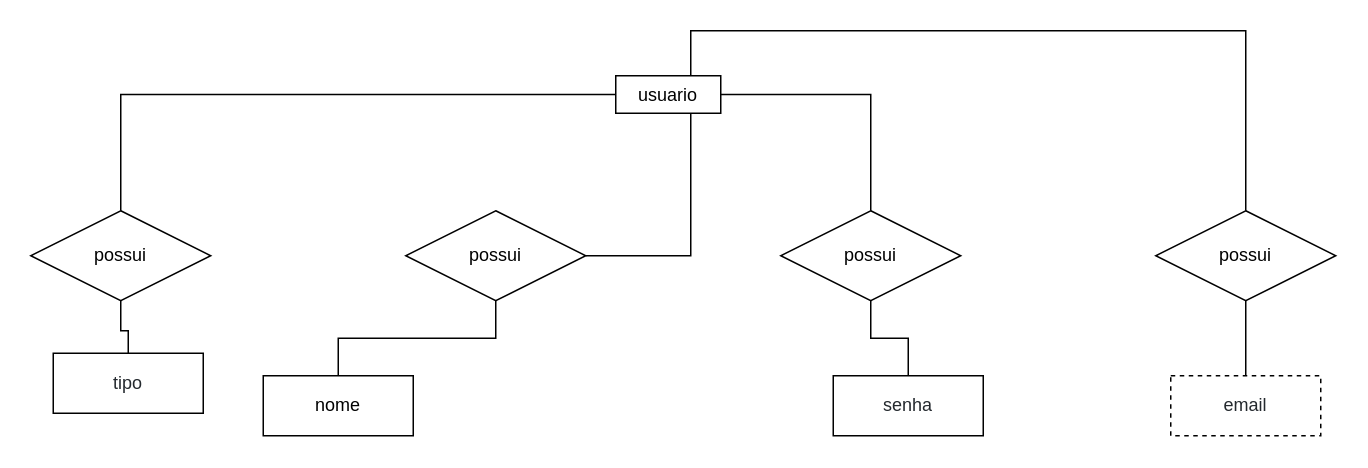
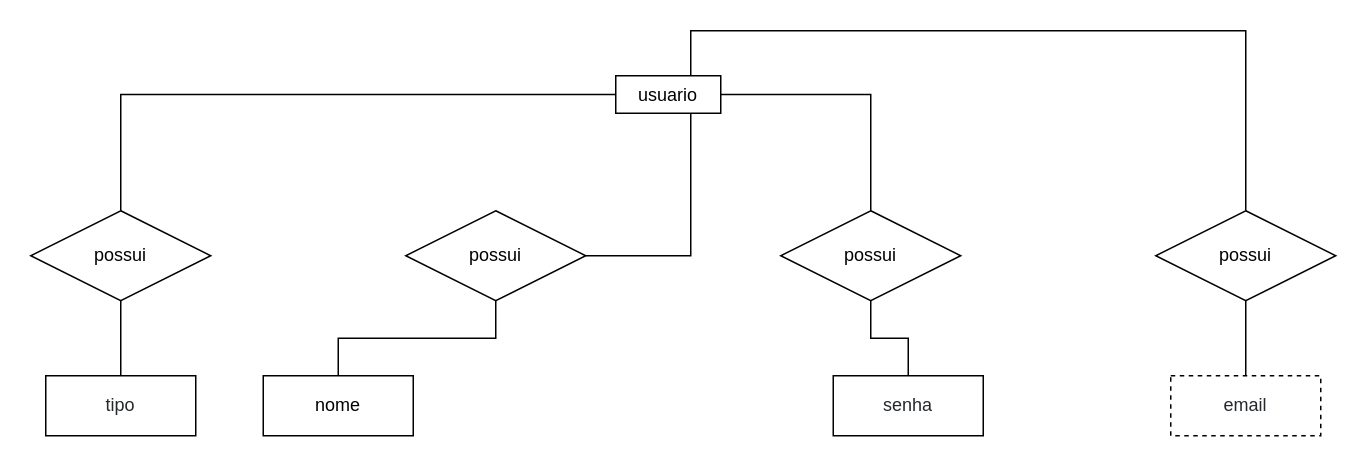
  <mxCell id="0" />
  <mxCell id="1" parent="0" />
  <mxCell id="2" style="edgeStyle=orthogonalEdgeStyle;rounded=0;orthogonalLoop=1;jettySize=auto;html=1;endArrow=none;endFill=0;" edge="1" parent="1" source="6" target="8"><mxGeometry relative="1" as="geometry" /></mxCell>
  <mxCell id="3" style="edgeStyle=orthogonalEdgeStyle;rounded=0;orthogonalLoop=1;jettySize=auto;html=1;endArrow=none;endFill=0;" edge="1" parent="1" source="6" target="16"><mxGeometry relative="1" as="geometry"><mxPoint x="460" y="180" as="targetPoint" /><Array as="points"><mxPoint x="460" y="170" /></Array></mxGeometry></mxCell>
  <mxCell id="4" style="edgeStyle=orthogonalEdgeStyle;rounded=0;orthogonalLoop=1;jettySize=auto;html=1;endArrow=none;endFill=0;" edge="1" parent="1" source="6" target="18"><mxGeometry relative="1" as="geometry" /></mxCell>
  <mxCell id="5" style="edgeStyle=orthogonalEdgeStyle;rounded=0;orthogonalLoop=1;jettySize=auto;html=1;endArrow=none;endFill=0;" edge="1" parent="1" source="6" target="13"><mxGeometry relative="1" as="geometry"><Array as="points"><mxPoint x="460" y="20" /><mxPoint x="830" y="20" /></Array></mxGeometry></mxCell>
  <mxCell id="6" value="usuario" style="whiteSpace=wrap;html=1;align=center;" parent="1" vertex="1"><mxGeometry x="410" y="50" width="70" height="25" as="geometry" /></mxCell>
  <mxCell id="7" style="edgeStyle=orthogonalEdgeStyle;rounded=0;orthogonalLoop=1;jettySize=auto;html=1;endArrow=none;endFill=0;" edge="1" parent="1" source="8" target="10"><mxGeometry relative="1" as="geometry" /></mxCell>
  <mxCell id="8" value="possui" style="shape=rhombus;perimeter=rhombusPerimeter;whiteSpace=wrap;html=1;align=center;" parent="1" vertex="1"><mxGeometry x="20" y="140" width="120" height="60" as="geometry" /></mxCell>
  <mxCell id="9" value="&lt;span style=&quot;color: rgb(36 , 41 , 46) ; font-family: , , &amp;#34;sf mono&amp;#34; , &amp;#34;menlo&amp;#34; , &amp;#34;consolas&amp;#34; , &amp;#34;liberation mono&amp;#34; , monospace ; background-color: rgb(255 , 255 , 255)&quot;&gt; email&lt;/span&gt;" style="whiteSpace=wrap;html=1;align=center;dashed=1;" parent="1" vertex="1"><mxGeometry x="780" y="250" width="100" height="40" as="geometry" /></mxCell>
- <mxCell id="10" value="&lt;span style=&quot;color: rgb(36 , 41 , 46) ; font-family: , , &amp;#34;sf mono&amp;#34; , &amp;#34;menlo&amp;#34; , &amp;#34;consolas&amp;#34; , &amp;#34;liberation mono&amp;#34; , monospace ; background-color: rgb(255 , 255 , 255)&quot;&gt;tipo&lt;/span&gt;" style="whiteSpace=wrap;html=1;align=center;" parent="1" vertex="1"><mxGeometry x="35" y="235" width="100" height="40" as="geometry" /></mxCell>
+ <mxCell id="10" value="&lt;span style=&quot;color: rgb(36 , 41 , 46) ; font-family: , , &amp;#34;sf mono&amp;#34; , &amp;#34;menlo&amp;#34; , &amp;#34;consolas&amp;#34; , &amp;#34;liberation mono&amp;#34; , monospace ; background-color: rgb(255 , 255 , 255)&quot;&gt;tipo&lt;/span&gt;" style="whiteSpace=wrap;html=1;align=center;" parent="1" vertex="1"><mxGeometry x="30" y="250" width="100" height="40" as="geometry" /></mxCell>
  <mxCell id="11" value="&lt;span style=&quot;color: rgb(36 , 41 , 46) ; font-family: , , &amp;#34;sf mono&amp;#34; , &amp;#34;menlo&amp;#34; , &amp;#34;consolas&amp;#34; , &amp;#34;liberation mono&amp;#34; , monospace ; background-color: rgb(255 , 255 , 255)&quot;&gt;senha&lt;/span&gt;" style="whiteSpace=wrap;html=1;align=center;" parent="1" vertex="1"><mxGeometry x="555" y="250" width="100" height="40" as="geometry" /></mxCell>
  <mxCell id="12" style="edgeStyle=orthogonalEdgeStyle;rounded=0;orthogonalLoop=1;jettySize=auto;html=1;endArrow=none;endFill=0;" edge="1" parent="1" source="13" target="9"><mxGeometry relative="1" as="geometry" /></mxCell>
  <mxCell id="13" value="possui" style="shape=rhombus;perimeter=rhombusPerimeter;whiteSpace=wrap;html=1;align=center;" parent="1" vertex="1"><mxGeometry x="770" y="140" width="120" height="60" as="geometry" /></mxCell>
  <mxCell id="14" value="nome" style="whiteSpace=wrap;html=1;align=center;" parent="1" vertex="1"><mxGeometry x="175" y="250" width="100" height="40" as="geometry" /></mxCell>
  <mxCell id="15" style="edgeStyle=orthogonalEdgeStyle;rounded=0;orthogonalLoop=1;jettySize=auto;html=1;endArrow=none;endFill=0;" edge="1" parent="1" source="16" target="14"><mxGeometry relative="1" as="geometry" /></mxCell>
  <mxCell id="16" value="possui" style="shape=rhombus;perimeter=rhombusPerimeter;whiteSpace=wrap;html=1;align=center;" vertex="1" parent="1"><mxGeometry x="270" y="140" width="120" height="60" as="geometry" /></mxCell>
  <mxCell id="17" style="edgeStyle=orthogonalEdgeStyle;rounded=0;orthogonalLoop=1;jettySize=auto;html=1;endArrow=none;endFill=0;" edge="1" parent="1" source="18" target="11"><mxGeometry relative="1" as="geometry" /></mxCell>
  <mxCell id="18" value="possui" style="shape=rhombus;perimeter=rhombusPerimeter;whiteSpace=wrap;html=1;align=center;" vertex="1" parent="1"><mxGeometry x="520" y="140" width="120" height="60" as="geometry" /></mxCell>
